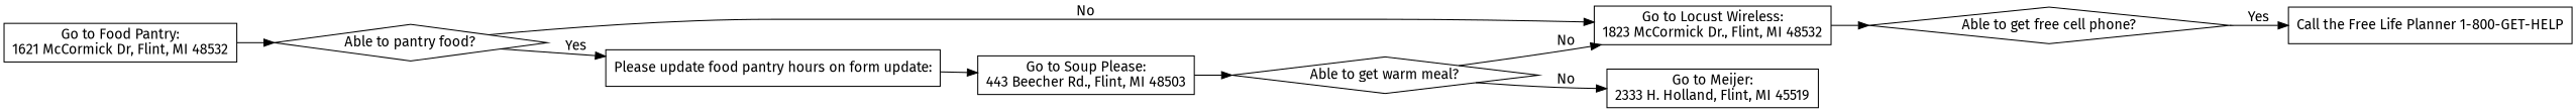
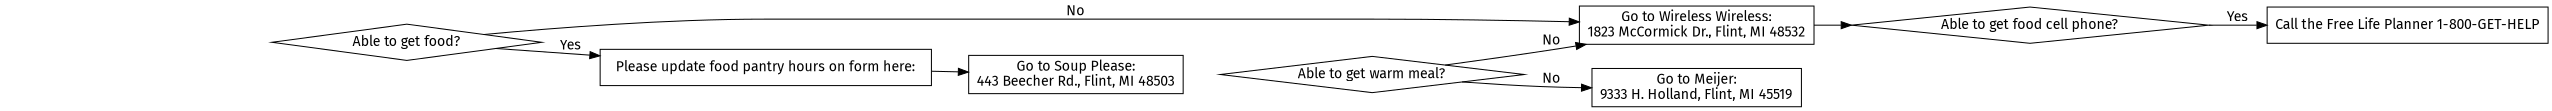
  digraph {
    fontname="Fira Sans"
    rankdir=LR
    node [fontname="Fira Sans" shape=box]
    edge [fontname="Fira Sans"]
-   n1 [label="Go to Food Pantry:\n1621 McCormick Dr, Flint, MI 48532"]
-   n2 [label="Able to pantry food?" shape=diamond]
-   n3 [label="Go to Locust Wireless:\n1823 McCormick Dr., Flint, MI 48532"]
-   n4 [label="Please update food pantry hours on form update:"]
-   n5 [label="Able to get free cell phone?" shape=diamond]
+   n2 [label="Able to get food?" shape=diamond]
+   n3 [label="Go to Wireless Wireless:\n1823 McCormick Dr., Flint, MI 48532"]
+   n4 [label="Please update food pantry hours on form here:"]
+   n5 [label="Able to get food cell phone?" shape=diamond]
    n6 [label="Go to Soup Please:\n443 Beecher Rd., Flint, MI 48503"]
    n7 [label="Call the Free Life Planner 1-800-GET-HELP"]
    n8 [label="Able to get warm meal?" shape=diamond]
-   n9 [label="Go to Meijer:\n2333 H. Holland, Flint, MI 45519"]
-   n1 -> n2
+   n9 [label="Go to Meijer:\n9333 H. Holland, Flint, MI 45519"]
    n2 -> n3 [label=No]
    n2 -> n4 [label=Yes]
    n3 -> n5
    n4 -> n6
    n5 -> n7 [label=Yes]
-   n6 -> n8
    n8 -> n3 [label=No]
    n8 -> n9 [label=No]
  }
